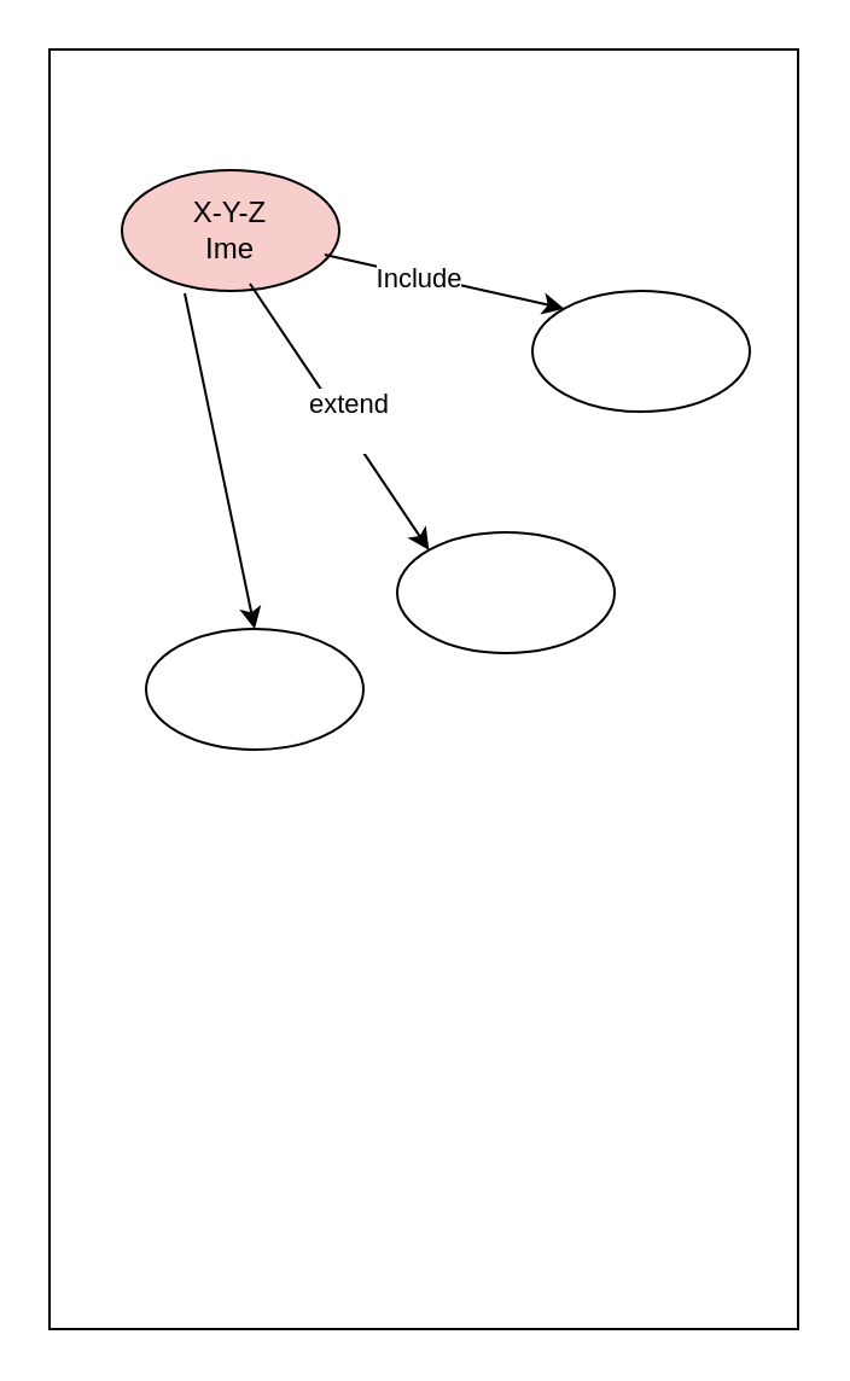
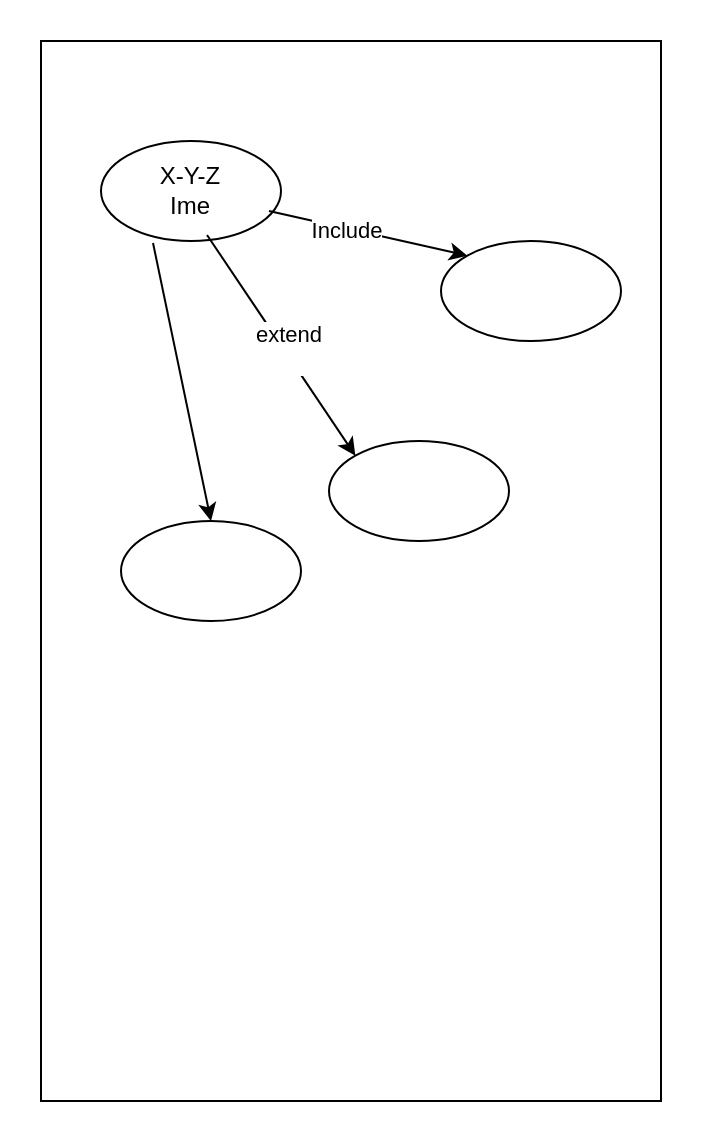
  <mxCell id="0" />
  <mxCell id="1" parent="0" />
  <mxCell id="2" value="" style="rounded=0;whiteSpace=wrap;html=1;" vertex="1" parent="1"><mxGeometry x="20" y="20" width="310" height="530" as="geometry" /></mxCell>
- <mxCell id="3" value="X-Y-Z&lt;div&gt;Ime&lt;/div&gt;" style="ellipse;whiteSpace=wrap;html=1;fillColor=#f8cecc;" vertex="1" parent="1"><mxGeometry x="50" y="70" width="90" height="50" as="geometry" /></mxCell>
+ <mxCell id="3" value="X-Y-Z&lt;div&gt;Ime&lt;/div&gt;" style="ellipse;whiteSpace=wrap;html=1;" vertex="1" parent="1"><mxGeometry x="50" y="70" width="90" height="50" as="geometry" /></mxCell>
  <mxCell id="4" value="" style="ellipse;whiteSpace=wrap;html=1;" vertex="1" parent="1"><mxGeometry x="164" y="220" width="90" height="50" as="geometry" /></mxCell>
  <mxCell id="5" value="" style="ellipse;whiteSpace=wrap;html=1;" vertex="1" parent="1"><mxGeometry x="60" y="260" width="90" height="50" as="geometry" /></mxCell>
  <mxCell id="6" value="" style="ellipse;whiteSpace=wrap;html=1;" vertex="1" parent="1"><mxGeometry x="220" y="120" width="90" height="50" as="geometry" /></mxCell>
  <mxCell id="7" value="" style="endArrow=classic;html=1;rounded=0;exitX=0.933;exitY=0.7;exitDx=0;exitDy=0;exitPerimeter=0;entryX=0;entryY=0;entryDx=0;entryDy=0;" edge="1" parent="1" source="3" target="6"><mxGeometry width="50" height="50" relative="1" as="geometry"><mxPoint x="140" y="290" as="sourcePoint" /><mxPoint x="190" y="240" as="targetPoint" /></mxGeometry></mxCell>
  <mxCell id="8" value="Include" style="edgeLabel;html=1;align=center;verticalAlign=middle;resizable=0;points=[];" vertex="1" connectable="0" parent="7"><mxGeometry x="-0.207" y="-1" relative="1" as="geometry"><mxPoint as="offset" /></mxGeometry></mxCell>
  <mxCell id="9" value="" style="endArrow=classic;html=1;rounded=0;exitX=0.589;exitY=0.94;exitDx=0;exitDy=0;exitPerimeter=0;entryX=0;entryY=0;entryDx=0;entryDy=0;" edge="1" parent="1" source="3" target="4"><mxGeometry width="50" height="50" relative="1" as="geometry"><mxPoint x="140" y="290" as="sourcePoint" /><mxPoint x="190" y="240" as="targetPoint" /></mxGeometry></mxCell>
  <mxCell id="10" value="extend&lt;div&gt;&lt;br&gt;&lt;/div&gt;" style="edgeLabel;html=1;align=center;verticalAlign=middle;resizable=0;points=[];" vertex="1" connectable="0" parent="9"><mxGeometry x="0.056" y="2" relative="1" as="geometry"><mxPoint as="offset" /></mxGeometry></mxCell>
  <mxCell id="11" value="" style="endArrow=classic;html=1;rounded=0;exitX=0.289;exitY=1.02;exitDx=0;exitDy=0;exitPerimeter=0;entryX=0.5;entryY=0;entryDx=0;entryDy=0;" edge="1" parent="1" source="3" target="5"><mxGeometry width="50" height="50" relative="1" as="geometry"><mxPoint x="140" y="290" as="sourcePoint" /><mxPoint x="190" y="240" as="targetPoint" /></mxGeometry></mxCell>
